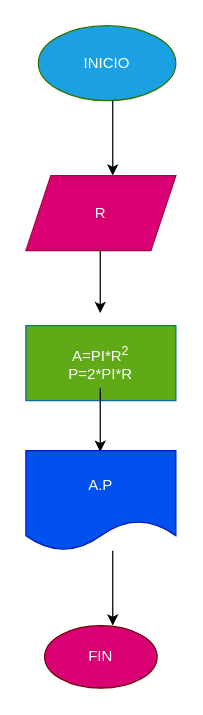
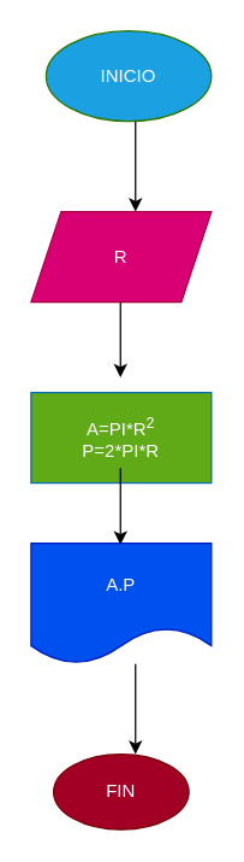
  <mxCell id="0" />
  <mxCell id="1" parent="0" />
  <mxCell id="2" value="INICIO" style="ellipse;whiteSpace=wrap;html=1;fillColor=#1ba1e2;fontColor=#ffffff;strokeColor=#2D7600;" vertex="1" parent="1"><mxGeometry x="30" y="20" width="110" height="60" as="geometry" /></mxCell>
  <mxCell id="3" value="" style="endArrow=classic;html=1;" edge="1" parent="1"><mxGeometry width="50" height="50" relative="1" as="geometry"><mxPoint x="89.5" y="80" as="sourcePoint" /><mxPoint x="89.5" y="140" as="targetPoint" /><Array as="points"><mxPoint x="89.5" y="110" /></Array></mxGeometry></mxCell>
  <mxCell id="4" value="R" style="shape=parallelogram;perimeter=parallelogramPerimeter;whiteSpace=wrap;html=1;fixedSize=1;fillColor=#d80073;fontColor=#ffffff;strokeColor=#A50040;" vertex="1" parent="1"><mxGeometry x="20" y="140" width="120" height="60" as="geometry" /></mxCell>
  <mxCell id="5" value="" style="endArrow=classic;html=1;" edge="1" parent="1"><mxGeometry width="50" height="50" relative="1" as="geometry"><mxPoint x="79.5" y="200" as="sourcePoint" /><mxPoint x="79.5" y="250" as="targetPoint" /></mxGeometry></mxCell>
  <mxCell id="6" value="A=PI*R&lt;sup&gt;2&lt;/sup&gt;&lt;br&gt;P=2*PI*R" style="rounded=0;whiteSpace=wrap;html=1;fillColor=#60a917;fontColor=#ffffff;strokeColor=#006EAF;" vertex="1" parent="1"><mxGeometry x="20" y="260" width="120" height="60" as="geometry" /></mxCell>
  <mxCell id="7" value="" style="endArrow=classic;html=1;" edge="1" parent="1"><mxGeometry width="50" height="50" relative="1" as="geometry"><mxPoint x="79.5" y="310" as="sourcePoint" /><mxPoint x="79.5" y="361" as="targetPoint" /></mxGeometry></mxCell>
  <mxCell id="8" value="A.P" style="shape=document;whiteSpace=wrap;html=1;boundedLbl=1;fillColor=#0050ef;fontColor=#ffffff;strokeColor=#001DBC;" vertex="1" parent="1"><mxGeometry x="20" y="360" width="120" height="80" as="geometry" /></mxCell>
  <mxCell id="9" value="" style="endArrow=classic;html=1;" edge="1" parent="1"><mxGeometry width="50" height="50" relative="1" as="geometry"><mxPoint x="89.5" y="440" as="sourcePoint" /><mxPoint x="89.5" y="500" as="targetPoint" /></mxGeometry></mxCell>
- <mxCell id="10" value="FIN" style="ellipse;whiteSpace=wrap;html=1;fillColor=#d80073;fontColor=#ffffff;strokeColor=#6F0000;" vertex="1" parent="1"><mxGeometry x="35" y="500" width="90" height="50" as="geometry" /></mxCell>
+ <mxCell id="10" value="FIN" style="ellipse;whiteSpace=wrap;html=1;fillColor=#a20025;fontColor=#ffffff;strokeColor=#6F0000;" vertex="1" parent="1"><mxGeometry x="35" y="500" width="90" height="50" as="geometry" /></mxCell>
